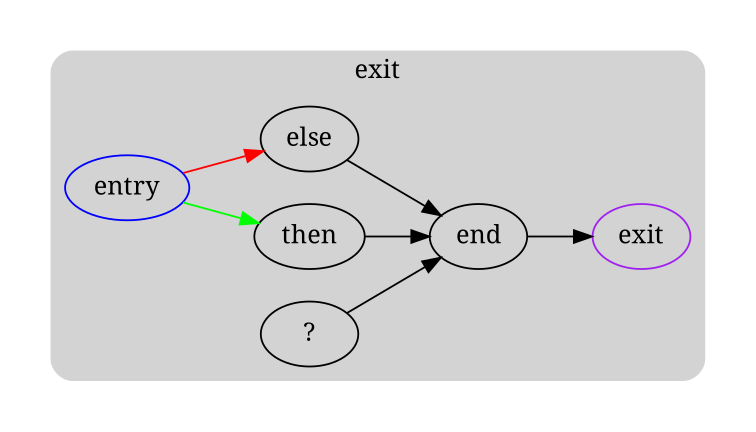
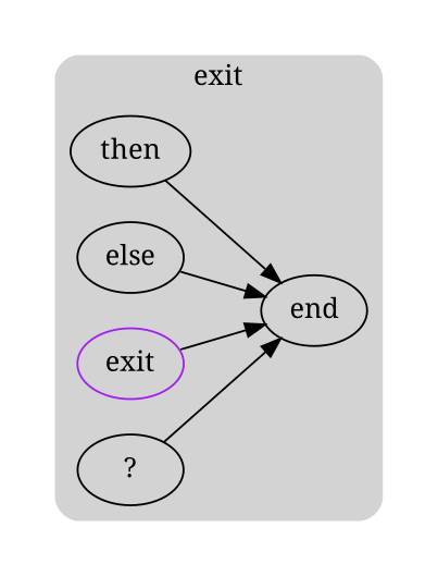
  digraph {
    compound=true
    fontname="Noto Serif"
    rankdir=LR
    node [fontname="Noto Serif" shape=oval]
    edge [fontname="Noto Serif"]
-   n1 [color=blue label=entry rank=source]
    n2 [label=then]
    n3 [label=else]
    n4 [color=purple label=exit rank=sink shape=""]
    n5 [label="?"]
    n6 [label=end]
    subgraph cluster_1 {
      peripheries=0
      subgraph cluster_2 {
        peripheries=0
        subgraph cluster_3 {
          bgcolor=lightgray
          color=darkgray
          label=exit
          peripheries=0
          style=rounded
-         n1
          n2
          n3
          n4
          n5
          n6
        }
      }
    }
-   n1 -> n2 [color=green]
-   n1 -> n3 [color=red]
    n2 -> n6 [color=black]
    n3 -> n6
    n5 -> n6
-   n6 -> n4 [color=black]
+   n4 -> n6 [color=black]
  }
